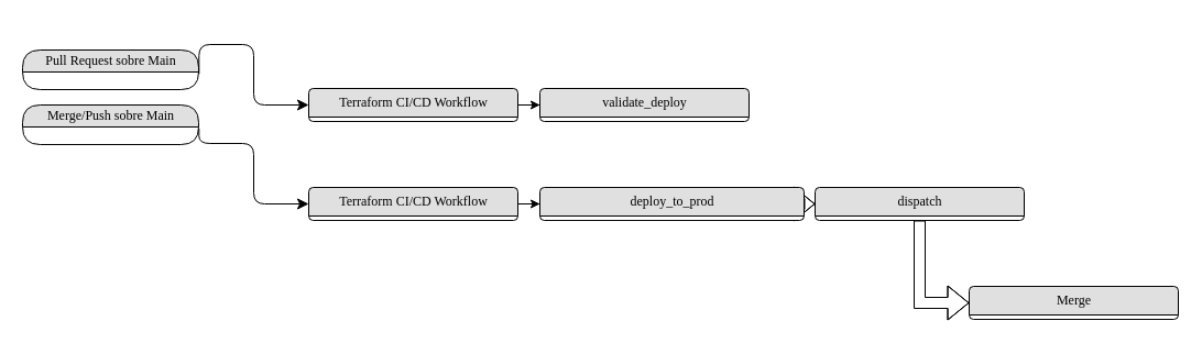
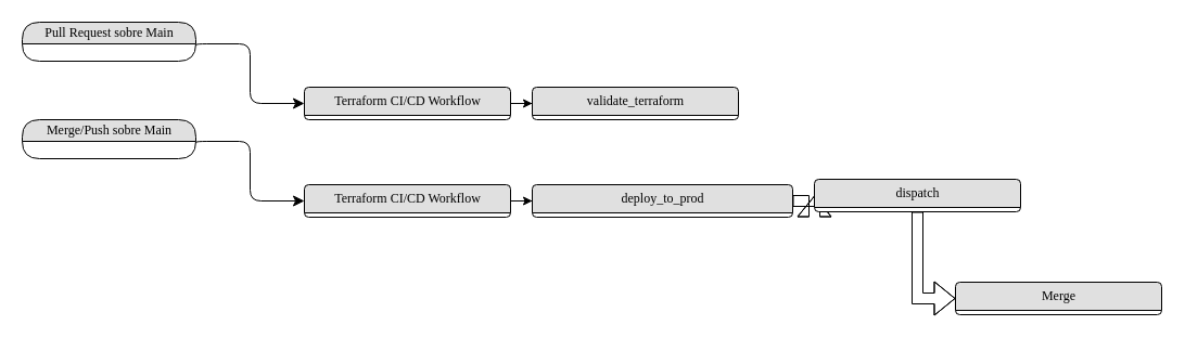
  <mxCell id="0" />
  <mxCell id="1" parent="0" />
- <mxCell id="2" value="Pull Request sobre Main" style="swimlane;html=1;fontStyle=0;childLayout=stackLayout;horizontal=1;startSize=20;fillColor=#e0e0e0;horizontalStack=0;resizeParent=1;resizeLast=0;collapsible=1;marginBottom=0;swimlaneFillColor=#ffffff;align=center;rounded=1;shadow=0;comic=0;labelBackgroundColor=none;strokeWidth=1;fontFamily=Verdana;fontSize=12;arcSize=50;" parent="1" vertex="1"><mxGeometry x="20" y="45" width="160" height="36" as="geometry"><mxRectangle x="150" y="180" width="110" height="30" as="alternateBounds" /></mxGeometry></mxCell>
+ <mxCell id="2" value="Pull Request sobre Main" style="swimlane;html=1;fontStyle=0;childLayout=stackLayout;horizontal=1;startSize=20;fillColor=#e0e0e0;horizontalStack=0;resizeParent=1;resizeLast=0;collapsible=1;marginBottom=0;swimlaneFillColor=#ffffff;align=center;rounded=1;shadow=0;comic=0;labelBackgroundColor=none;strokeWidth=1;fontFamily=Verdana;fontSize=12;arcSize=50;" parent="1" vertex="1"><mxGeometry x="20" y="20" width="160" height="36" as="geometry"><mxRectangle x="150" y="180" width="110" height="30" as="alternateBounds" /></mxGeometry></mxCell>
  <mxCell id="3" style="edgeStyle=orthogonalEdgeStyle;rounded=0;orthogonalLoop=1;jettySize=auto;html=1;" edge="1" parent="1" source="4" target="10"><mxGeometry relative="1" as="geometry" /></mxCell>
  <mxCell id="4" value="Terraform CI/CD Workflow" style="swimlane;html=1;fontStyle=0;childLayout=stackLayout;horizontal=1;startSize=26;fillColor=#e0e0e0;horizontalStack=0;resizeParent=1;resizeLast=0;collapsible=1;marginBottom=0;swimlaneFillColor=#ffffff;align=center;rounded=1;shadow=0;comic=0;labelBackgroundColor=none;strokeWidth=1;fontFamily=Verdana;fontSize=12" parent="1" vertex="1"><mxGeometry x="280" y="80" width="190" height="30" as="geometry" /></mxCell>
  <mxCell id="5" style="edgeStyle=orthogonalEdgeStyle;html=1;entryX=0;entryY=0.5;labelBackgroundColor=none;startFill=0;startSize=8;endFill=1;endSize=8;fontFamily=Verdana;fontSize=12;exitX=1.002;exitY=0.601;exitDx=0;exitDy=0;exitPerimeter=0;entryDx=0;entryDy=0;" parent="1" source="2" target="4" edge="1"><mxGeometry relative="1" as="geometry"><Array as="points"><mxPoint x="180" y="40" /><mxPoint x="230" y="40" /><mxPoint x="230" y="95" /></Array><mxPoint x="190" y="-47" as="sourcePoint" /></mxGeometry></mxCell>
- <mxCell id="6" value="Merge/Push sobre Main" style="swimlane;html=1;fontStyle=0;childLayout=stackLayout;horizontal=1;startSize=20;fillColor=#e0e0e0;horizontalStack=0;resizeParent=1;resizeLast=0;collapsible=1;marginBottom=0;swimlaneFillColor=#ffffff;align=center;rounded=1;shadow=0;comic=0;labelBackgroundColor=none;strokeWidth=1;fontFamily=Verdana;fontSize=12;arcSize=50;" vertex="1" parent="1"><mxGeometry x="20" y="95" width="160" height="36" as="geometry"><mxRectangle x="150" y="180" width="110" height="30" as="alternateBounds" /></mxGeometry></mxCell>
+ <mxCell id="6" value="Merge/Push sobre Main" style="swimlane;html=1;fontStyle=0;childLayout=stackLayout;horizontal=1;startSize=20;fillColor=#e0e0e0;horizontalStack=0;resizeParent=1;resizeLast=0;collapsible=1;marginBottom=0;swimlaneFillColor=#ffffff;align=center;rounded=1;shadow=0;comic=0;labelBackgroundColor=none;strokeWidth=1;fontFamily=Verdana;fontSize=12;arcSize=50;" vertex="1" parent="1"><mxGeometry x="20" y="110" width="160" height="36" as="geometry"><mxRectangle x="150" y="180" width="110" height="30" as="alternateBounds" /></mxGeometry></mxCell>
  <mxCell id="7" style="edgeStyle=orthogonalEdgeStyle;rounded=0;orthogonalLoop=1;jettySize=auto;html=1;" edge="1" parent="1" source="8" target="12"><mxGeometry relative="1" as="geometry" /></mxCell>
  <mxCell id="8" value="Terraform CI/CD Workflow" style="swimlane;html=1;fontStyle=0;childLayout=stackLayout;horizontal=1;startSize=26;fillColor=#e0e0e0;horizontalStack=0;resizeParent=1;resizeLast=0;collapsible=1;marginBottom=0;swimlaneFillColor=#ffffff;align=center;rounded=1;shadow=0;comic=0;labelBackgroundColor=none;strokeWidth=1;fontFamily=Verdana;fontSize=12" vertex="1" parent="1"><mxGeometry x="280" y="170" width="190" height="30" as="geometry" /></mxCell>
  <mxCell id="9" style="edgeStyle=orthogonalEdgeStyle;html=1;entryX=0;entryY=0.5;labelBackgroundColor=none;startFill=0;startSize=8;endFill=1;endSize=8;fontFamily=Verdana;fontSize=12;exitX=1.002;exitY=0.601;exitDx=0;exitDy=0;exitPerimeter=0;entryDx=0;entryDy=0;" edge="1" parent="1" source="6" target="8"><mxGeometry relative="1" as="geometry"><Array as="points"><mxPoint x="180" y="130" /><mxPoint x="230" y="130" /><mxPoint x="230" y="185" /></Array><mxPoint x="190" y="43" as="sourcePoint" /></mxGeometry></mxCell>
- <mxCell id="10" value="validate_deploy" style="swimlane;html=1;fontStyle=0;childLayout=stackLayout;horizontal=1;startSize=26;fillColor=#e0e0e0;horizontalStack=0;resizeParent=1;resizeLast=0;collapsible=1;marginBottom=0;swimlaneFillColor=#ffffff;align=center;rounded=1;shadow=0;comic=0;labelBackgroundColor=none;strokeWidth=1;fontFamily=Verdana;fontSize=12" vertex="1" parent="1"><mxGeometry x="490" y="80" width="190" height="30" as="geometry" /></mxCell>
+ <mxCell id="10" value="validate_terraform" style="swimlane;html=1;fontStyle=0;childLayout=stackLayout;horizontal=1;startSize=26;fillColor=#e0e0e0;horizontalStack=0;resizeParent=1;resizeLast=0;collapsible=1;marginBottom=0;swimlaneFillColor=#ffffff;align=center;rounded=1;shadow=0;comic=0;labelBackgroundColor=none;strokeWidth=1;fontFamily=Verdana;fontSize=12" vertex="1" parent="1"><mxGeometry x="490" y="80" width="190" height="30" as="geometry" /></mxCell>
  <mxCell id="11" style="edgeStyle=orthogonalEdgeStyle;rounded=0;orthogonalLoop=1;jettySize=auto;html=1;entryX=0;entryY=0.5;entryDx=0;entryDy=0;shape=flexArrow;" edge="1" parent="1" source="12" target="14"><mxGeometry relative="1" as="geometry" /></mxCell>
  <mxCell id="12" value="deploy_to_prod" style="swimlane;html=1;fontStyle=0;childLayout=stackLayout;horizontal=1;startSize=26;fillColor=#e0e0e0;horizontalStack=0;resizeParent=1;resizeLast=0;collapsible=1;marginBottom=0;swimlaneFillColor=#ffffff;align=center;rounded=1;shadow=0;comic=0;labelBackgroundColor=none;strokeWidth=1;fontFamily=Verdana;fontSize=12" vertex="1" parent="1"><mxGeometry x="490" y="170" width="240" height="30" as="geometry" /></mxCell>
  <mxCell id="13" style="edgeStyle=orthogonalEdgeStyle;rounded=0;orthogonalLoop=1;jettySize=auto;html=1;entryX=0;entryY=0.5;entryDx=0;entryDy=0;shape=flexArrow;" edge="1" parent="1" source="14" target="15"><mxGeometry relative="1" as="geometry" /></mxCell>
- <mxCell id="14" value="dispatch" style="swimlane;html=1;fontStyle=0;childLayout=stackLayout;horizontal=1;startSize=26;fillColor=#e0e0e0;horizontalStack=0;resizeParent=1;resizeLast=0;collapsible=1;marginBottom=0;swimlaneFillColor=#ffffff;align=center;rounded=1;shadow=0;comic=0;labelBackgroundColor=none;strokeWidth=1;fontFamily=Verdana;fontSize=12" vertex="1" parent="1"><mxGeometry x="740" y="170" width="190" height="30" as="geometry" /></mxCell>
+ <mxCell id="14" value="dispatch" style="swimlane;html=1;fontStyle=0;childLayout=stackLayout;horizontal=1;startSize=26;fillColor=#e0e0e0;horizontalStack=0;resizeParent=1;resizeLast=0;collapsible=1;marginBottom=0;swimlaneFillColor=#ffffff;align=center;rounded=1;shadow=0;comic=0;labelBackgroundColor=none;strokeWidth=1;fontFamily=Verdana;fontSize=12" vertex="1" parent="1"><mxGeometry x="750" y="165" width="190" height="30" as="geometry" /></mxCell>
  <mxCell id="15" value="Merge" style="swimlane;html=1;fontStyle=0;childLayout=stackLayout;horizontal=1;startSize=26;fillColor=#e0e0e0;horizontalStack=0;resizeParent=1;resizeLast=0;collapsible=1;marginBottom=0;swimlaneFillColor=#ffffff;align=center;rounded=1;shadow=0;comic=0;labelBackgroundColor=none;strokeWidth=1;fontFamily=Verdana;fontSize=12" vertex="1" parent="1"><mxGeometry x="880" y="260" width="190" height="30" as="geometry" /></mxCell>
